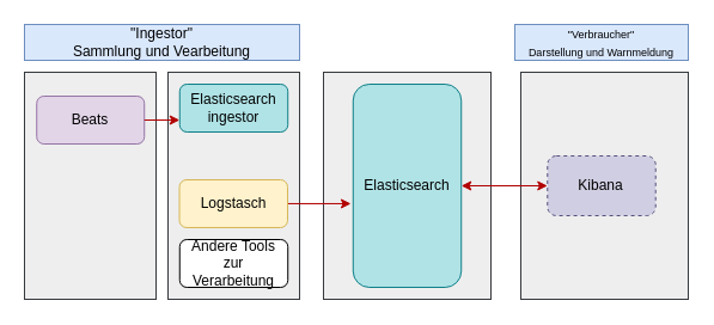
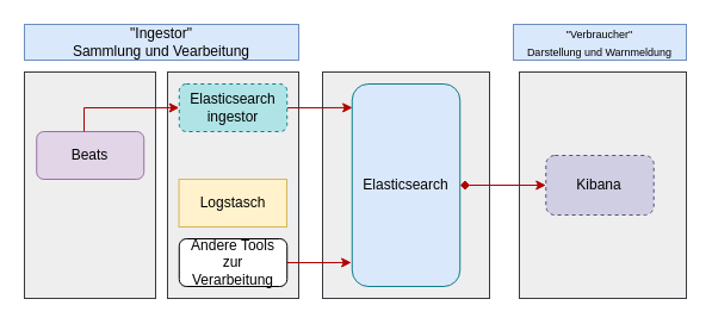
  <mxCell id="0" />
  <mxCell id="1" parent="0" />
  <mxCell id="2" value="" style="rounded=0;whiteSpace=wrap;html=1;fillColor=#eeeeee;strokeColor=#36393d;" vertex="1" parent="1"><mxGeometry x="270" y="60" width="140" height="190" as="geometry" /></mxCell>
  <mxCell id="3" value="&quot;Ingestor&quot;&lt;br&gt;&lt;div&gt;Sammlung und Vearbeitung&lt;/div&gt;" style="rounded=0;whiteSpace=wrap;html=1;fillColor=#dae8fc;strokeColor=#6c8ebf;" vertex="1" parent="1"><mxGeometry x="20" y="20" width="230" height="30" as="geometry" /></mxCell>
  <mxCell id="4" value="&lt;div&gt;&lt;font style=&quot;font-size: 9px;&quot;&gt;&quot;Verbraucher&quot;&lt;br&gt;&lt;/font&gt;&lt;/div&gt;&lt;div&gt;&lt;font style=&quot;font-size: 9px;&quot;&gt;Darstellung und Warnmeldung&lt;/font&gt;&lt;/div&gt;" style="rounded=0;whiteSpace=wrap;html=1;fillColor=#dae8fc;strokeColor=#6c8ebf;" vertex="1" parent="1"><mxGeometry x="430" y="20" width="145" height="30" as="geometry" /></mxCell>
  <mxCell id="5" value="" style="rounded=0;whiteSpace=wrap;html=1;fillColor=#eeeeee;strokeColor=#36393d;" vertex="1" parent="1"><mxGeometry x="20" y="60" width="110" height="190" as="geometry" /></mxCell>
  <mxCell id="6" value="" style="rounded=0;whiteSpace=wrap;html=1;fillColor=#eeeeee;strokeColor=#36393d;" vertex="1" parent="1"><mxGeometry x="140" y="60" width="110" height="190" as="geometry" /></mxCell>
- <mxCell id="7" value="Beats" style="rounded=1;whiteSpace=wrap;html=1;fillColor=#e1d5e7;strokeColor=#9673a6;" vertex="1" parent="1"><mxGeometry x="30.23" y="80" width="90" height="40" as="geometry" /></mxCell>
- <mxCell id="9" value="Elasticsearch ingestor" style="rounded=1;whiteSpace=wrap;html=1;fillColor=#b0e3e6;strokeColor=#0e8088;" vertex="1" parent="1"><mxGeometry x="149.77" y="70" width="90.46" height="40" as="geometry" /></mxCell>
- <mxCell id="10" style="edgeStyle=orthogonalEdgeStyle;rounded=0;orthogonalLoop=1;jettySize=auto;html=1;entryX=-0.02;entryY=0.588;entryDx=0;entryDy=0;entryPerimeter=0;fillColor=#e51400;strokeColor=#B20000;" edge="1" parent="1" source="11" target="18"><mxGeometry relative="1" as="geometry" /></mxCell>
- <mxCell id="11" value="Logstasch" style="rounded=1;whiteSpace=wrap;html=1;fillColor=#fff2cc;strokeColor=#d6b656;" vertex="1" parent="1"><mxGeometry x="149.54" y="150" width="90.46" height="40" as="geometry" /></mxCell>
+ <mxCell id="7" value="Beats" style="rounded=1;whiteSpace=wrap;html=1;fillColor=#e1d5e7;strokeColor=#9673a6;" vertex="1" parent="1"><mxGeometry x="30.23" y="110" width="90" height="40" as="geometry" /></mxCell>
+ <mxCell id="8" style="edgeStyle=orthogonalEdgeStyle;rounded=0;orthogonalLoop=1;jettySize=auto;html=1;entryX=0.004;entryY=0.117;entryDx=0;entryDy=0;entryPerimeter=0;fillColor=#e51400;strokeColor=#B20000;" edge="1" parent="1" source="9" target="18"><mxGeometry relative="1" as="geometry" /></mxCell>
+ <mxCell id="9" value="Elasticsearch ingestor" style="rounded=1;whiteSpace=wrap;html=1;fillColor=#b0e3e6;strokeColor=#0e8088;dashed=1;" vertex="1" parent="1"><mxGeometry x="149.77" y="70" width="90.46" height="40" as="geometry" /></mxCell>
+ <mxCell id="11" value="Logstasch" style="whiteSpace=wrap;html=1;fillColor=#fff2cc;strokeColor=#d6b656;rounded=0;" vertex="1" parent="1"><mxGeometry x="149.54" y="150" width="90.46" height="40" as="geometry" /></mxCell>
  <mxCell id="12" value="" style="rounded=0;whiteSpace=wrap;html=1;fillColor=#eeeeee;strokeColor=#36393d;" vertex="1" parent="1"><mxGeometry x="435" y="60" width="140" height="190" as="geometry" /></mxCell>
- <mxCell id="13" style="edgeStyle=orthogonalEdgeStyle;rounded=0;orthogonalLoop=1;jettySize=auto;html=1;startArrow=classic;startFill=1;fillColor=#e51400;strokeColor=#B20000;" edge="1" parent="1" source="14" target="18"><mxGeometry relative="1" as="geometry" /></mxCell>
+ <mxCell id="13" style="edgeStyle=orthogonalEdgeStyle;rounded=0;orthogonalLoop=1;jettySize=auto;html=1;startArrow=classic;startFill=1;fillColor=#e51400;strokeColor=#B20000;endArrow=diamond;" edge="1" parent="1" source="14" target="18"><mxGeometry relative="1" as="geometry" /></mxCell>
  <mxCell id="14" value="Kibana" style="rounded=1;whiteSpace=wrap;html=1;fillColor=#d0cee2;strokeColor=#56517e;dashed=1;" vertex="1" parent="1"><mxGeometry x="457.27" y="130" width="90.46" height="50" as="geometry" /></mxCell>
+ <mxCell id="15" style="edgeStyle=orthogonalEdgeStyle;rounded=0;orthogonalLoop=1;jettySize=auto;html=1;entryX=-0.007;entryY=0.882;entryDx=0;entryDy=0;entryPerimeter=0;fillColor=#e51400;strokeColor=#B20000;" edge="1" parent="1" source="16" target="18"><mxGeometry relative="1" as="geometry" /></mxCell>
  <mxCell id="16" value="Andere Tools zur Verarbeitung" style="rounded=1;whiteSpace=wrap;html=1;" vertex="1" parent="1"><mxGeometry x="149.77" y="200" width="90.46" height="40" as="geometry" /></mxCell>
  <mxCell id="17" style="edgeStyle=orthogonalEdgeStyle;rounded=0;orthogonalLoop=1;jettySize=auto;html=1;fillColor=#e51400;strokeColor=#B20000;" edge="1" parent="1" source="7" target="9"><mxGeometry relative="1" as="geometry"><Array as="points"><mxPoint x="70" y="90" /></Array></mxGeometry></mxCell>
- <mxCell id="18" value="Elasticsearch" style="rounded=1;whiteSpace=wrap;html=1;fillColor=#b0e3e6;strokeColor=#0e8088;" vertex="1" parent="1"><mxGeometry x="294.77" y="70" width="90.46" height="170" as="geometry" /></mxCell>
+ <mxCell id="18" value="Elasticsearch" style="rounded=1;whiteSpace=wrap;html=1;fillColor=#dae8fc;strokeColor=#0e8088;" vertex="1" parent="1"><mxGeometry x="294.77" y="70" width="90.46" height="170" as="geometry" /></mxCell>
